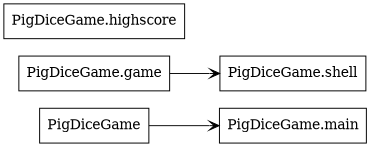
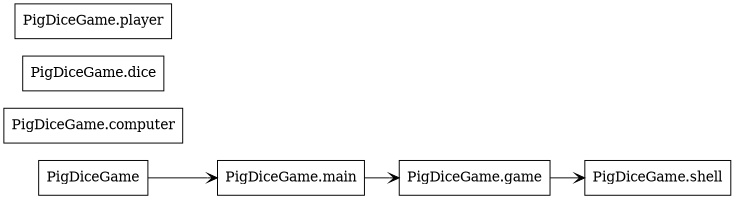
  digraph {
    rankdir=LR
    node [color=black shape=box style=solid]
    edge [arrowhead=open arrowtail=none]
    n1 [label=PigDiceGame]
    n2 [label="PigDiceGame.main"]
+   n3 [label="PigDiceGame.computer"]
+   n4 [label="PigDiceGame.dice"]
    n5 [label="PigDiceGame.game"]
    n6 [label="PigDiceGame.shell"]
-   n7 [label="PigDiceGame.highscore"]
+   n8 [label="PigDiceGame.player"]
    n1 -> n2
+   n2 -> n5
    n5 -> n6
  }
